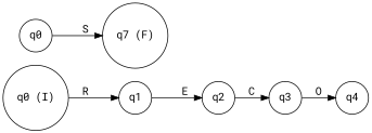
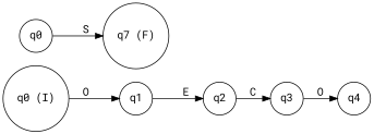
  digraph {
    fontname="Roboto Mono"
    rankdir=LR
    node [fontname="Roboto Mono" shape=circle]
    edge [fontname="Roboto Mono"]
    n1 [label="q0 (I)"]
    n2 [label=q1]
    n3 [label=q2]
    n4 [label=q3]
    n5 [label=q4]
    n6 [label=q0]
    n7 [label="q7 (F)"]
-   n1 -> n2 [label=R]
+   n1 -> n2 [label=O]
    n2 -> n3 [label=E]
    n3 -> n4 [label=C]
    n4 -> n5 [label=O]
    n6 -> n7 [label=S]
  }
